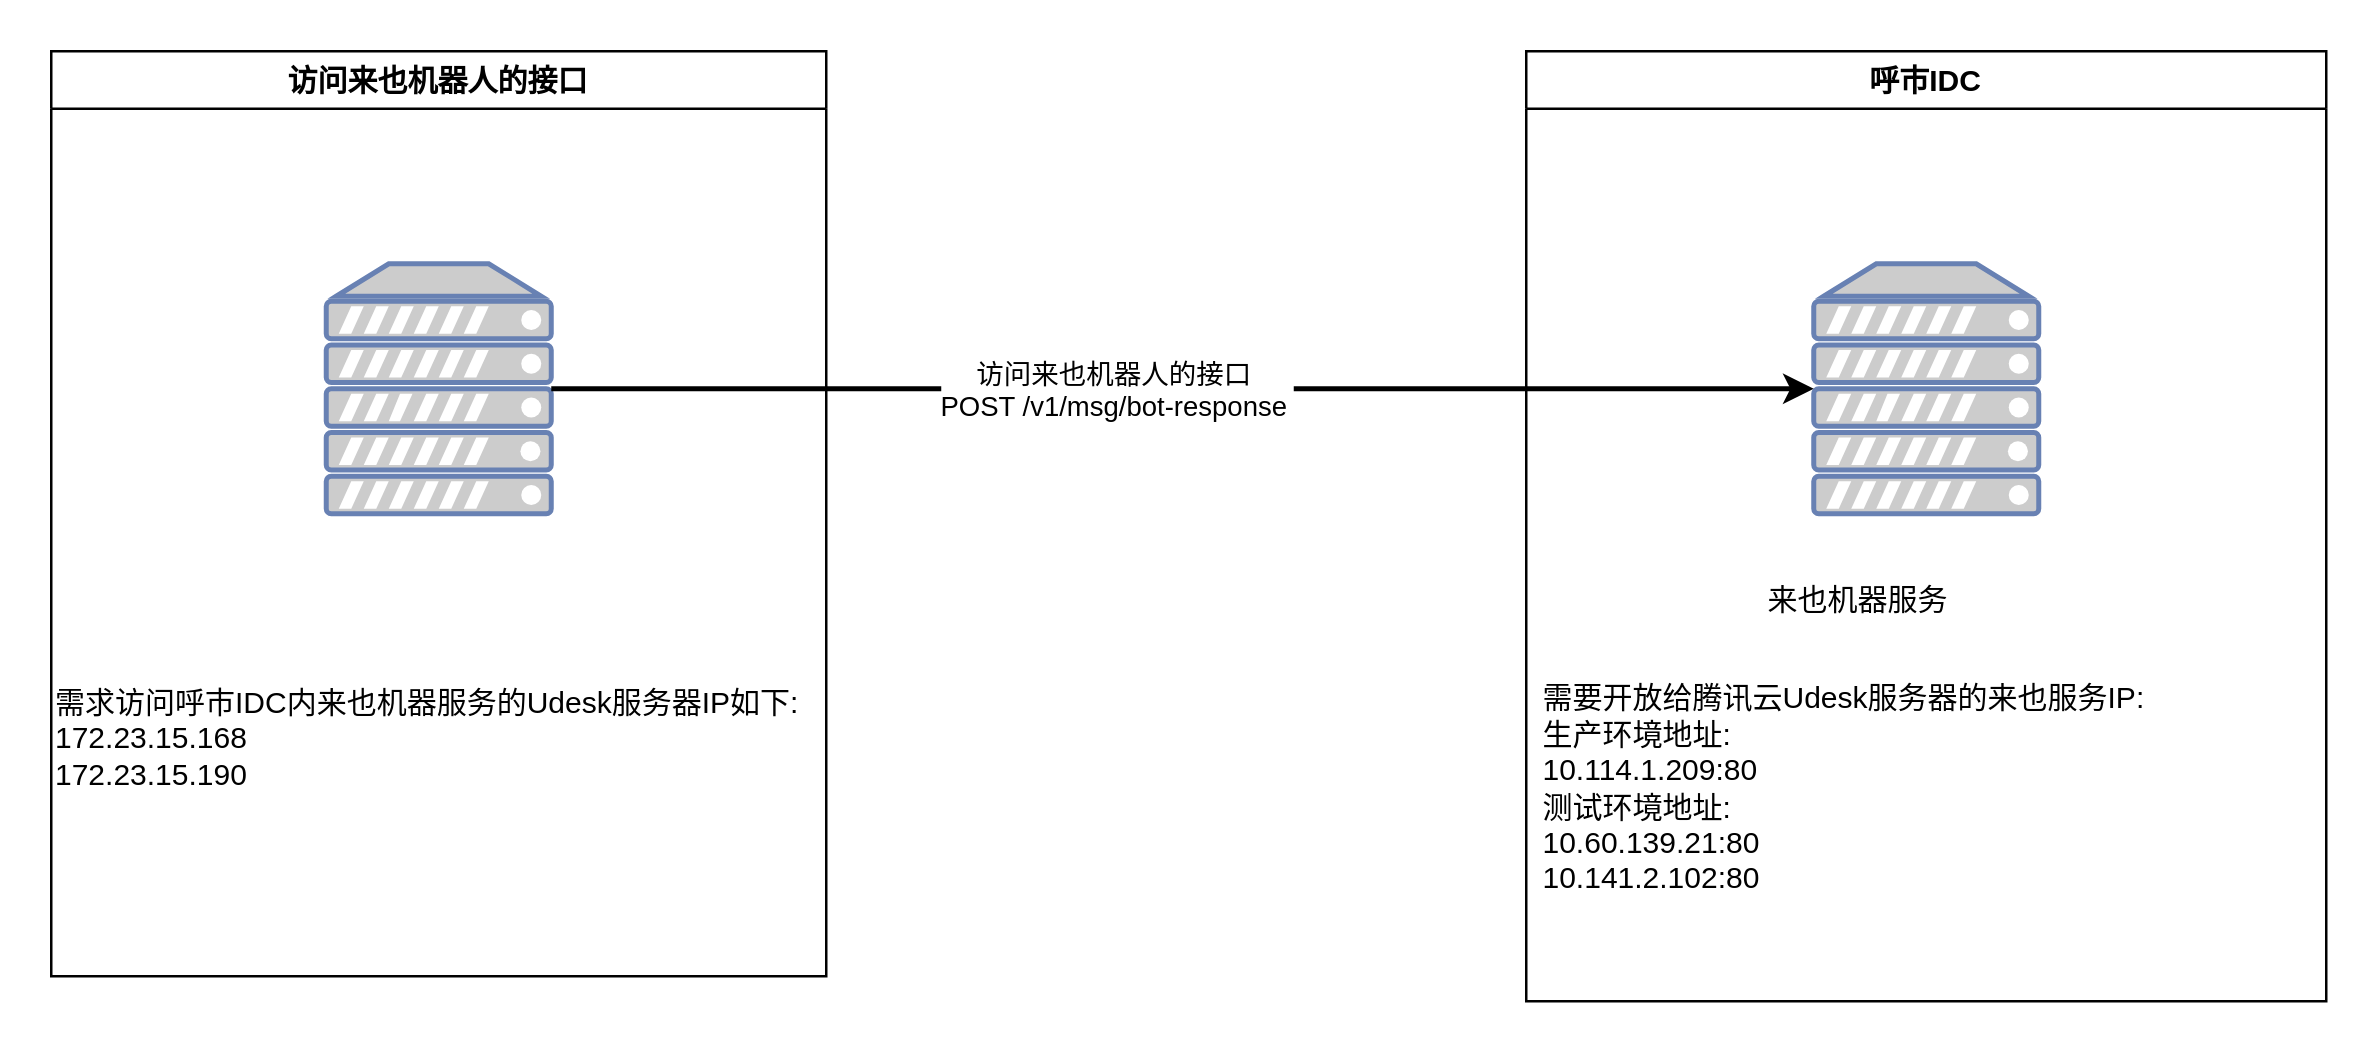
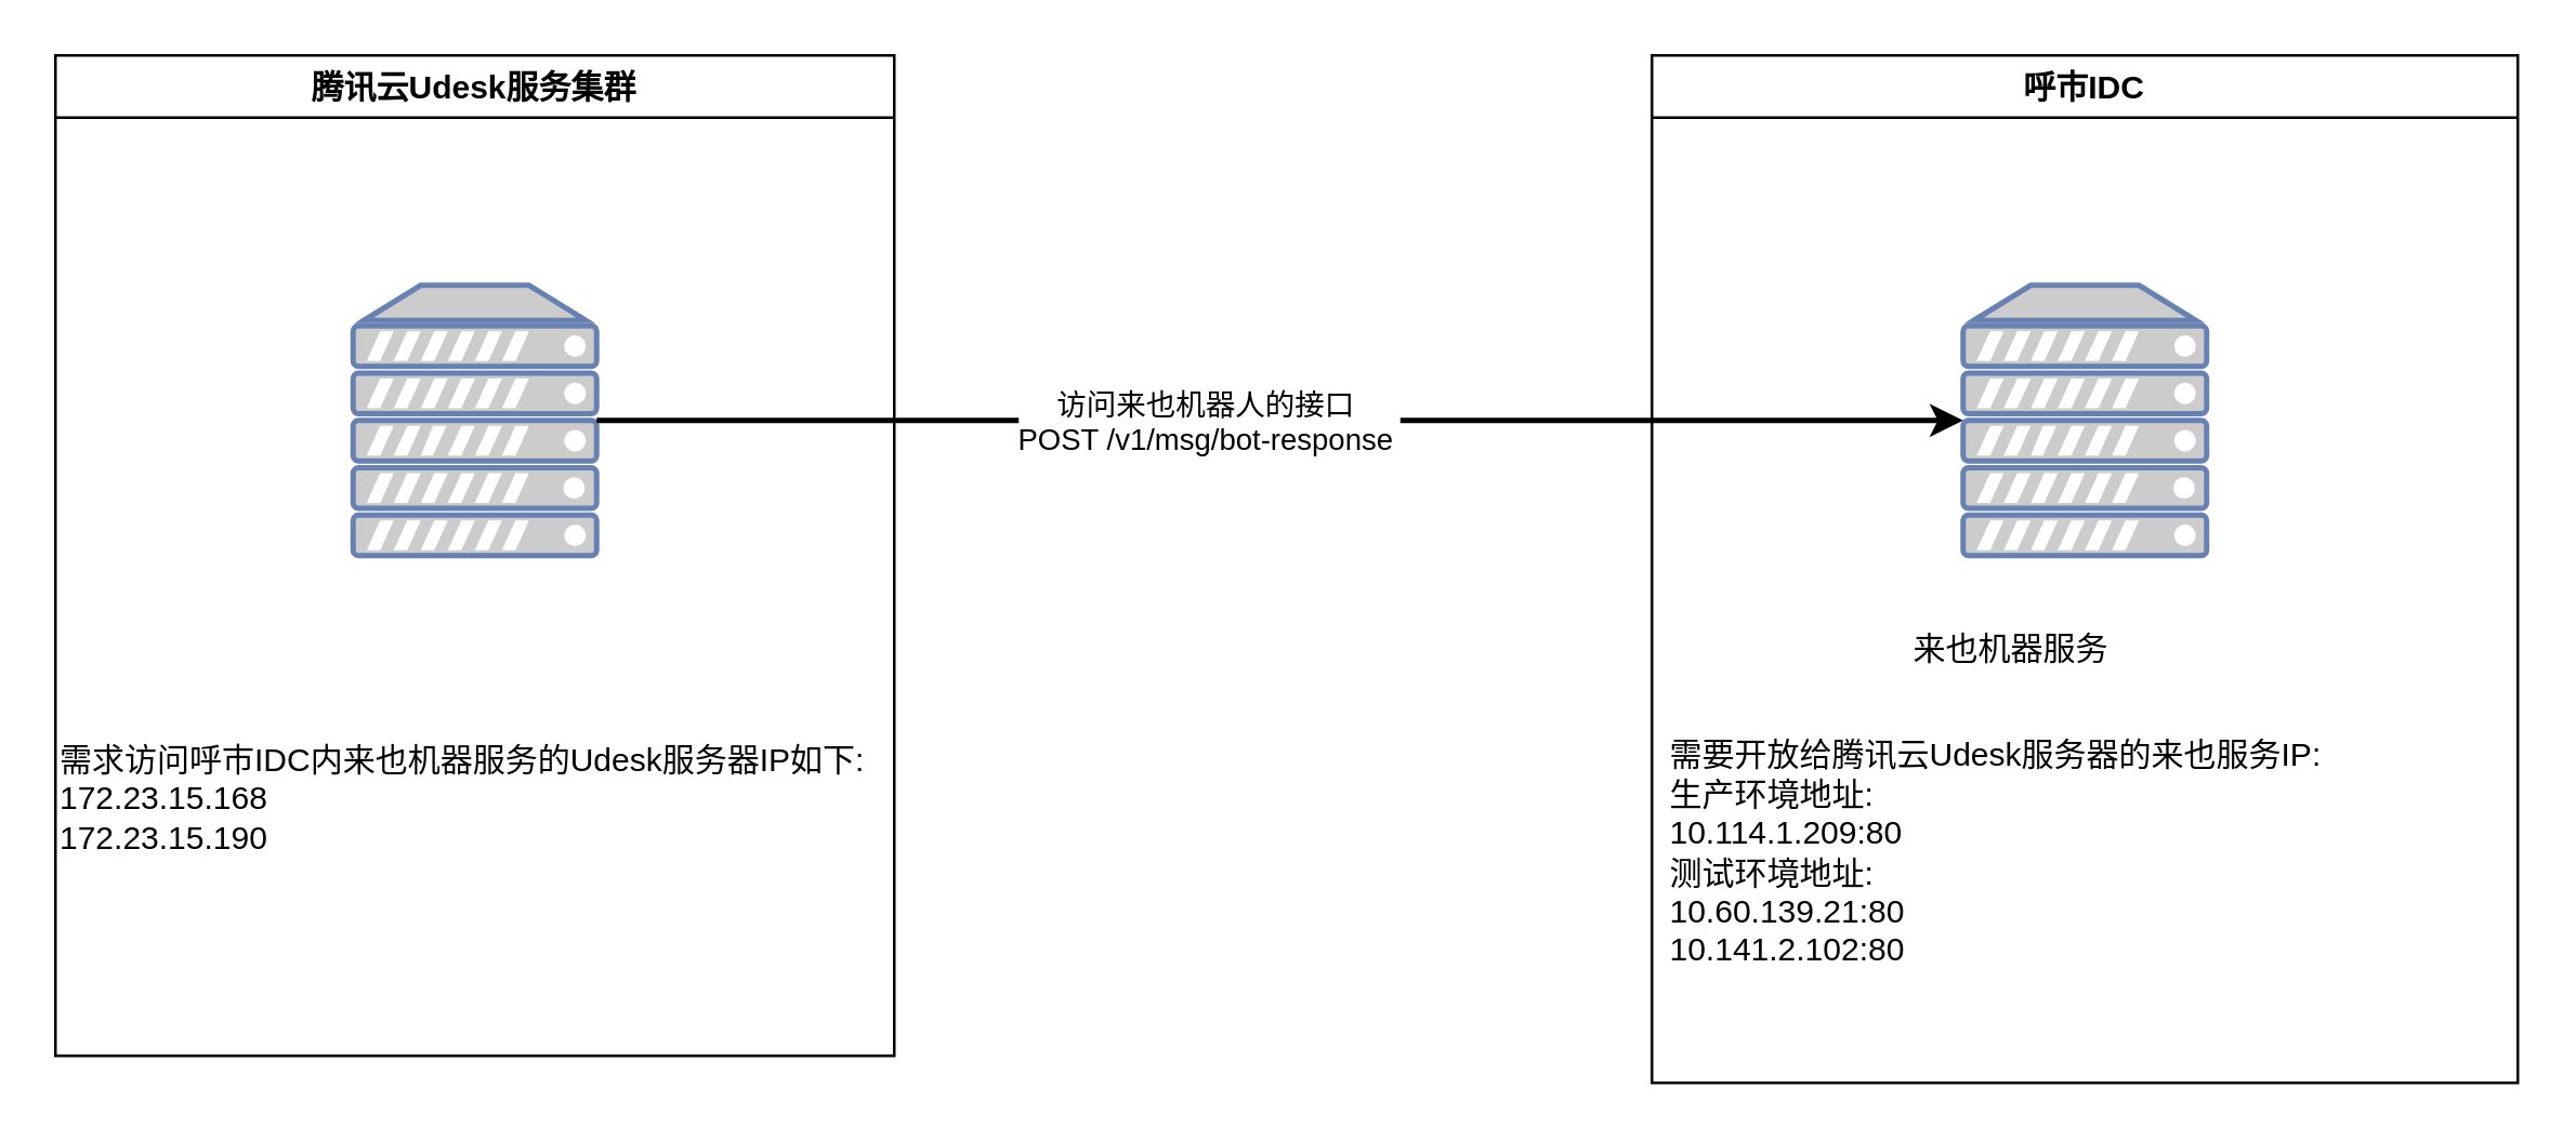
  <mxCell id="0" />
  <mxCell id="1" parent="0" />
- <mxCell id="2" value="访问来也机器人的接口" style="swimlane;" vertex="1" parent="1"><mxGeometry x="20" y="20" width="310" height="370" as="geometry" /></mxCell>
+ <mxCell id="2" value="腾讯云Udesk服务集群" style="swimlane;" vertex="1" parent="1"><mxGeometry x="20" y="20" width="310" height="370" as="geometry" /></mxCell>
  <mxCell id="3" value="" style="fontColor=#0066CC;verticalAlign=top;verticalLabelPosition=bottom;labelPosition=center;align=center;html=1;outlineConnect=0;fillColor=#CCCCCC;strokeColor=#6881B3;gradientColor=none;gradientDirection=north;strokeWidth=2;shape=mxgraph.networks.server;" vertex="1" parent="2"><mxGeometry x="110" y="85" width="90" height="100" as="geometry" /></mxCell>
  <mxCell id="4" value="需求访问呼市IDC内来也机器服务的Udesk服务器IP如下:&lt;br&gt;&lt;div&gt;172.23.15.168&lt;/div&gt;&lt;div&gt;172.23.15.190&lt;/div&gt;" style="text;html=1;strokeColor=none;fillColor=none;align=left;verticalAlign=middle;whiteSpace=wrap;rounded=0;" vertex="1" parent="2"><mxGeometry y="260" width="310" height="30" as="geometry" /></mxCell>
  <mxCell id="5" value="呼市IDC" style="swimlane;" vertex="1" parent="1"><mxGeometry x="610" y="20" width="320" height="380" as="geometry" /></mxCell>
  <mxCell id="6" value="" style="fontColor=#0066CC;verticalAlign=top;verticalLabelPosition=bottom;labelPosition=center;align=center;html=1;outlineConnect=0;fillColor=#CCCCCC;strokeColor=#6881B3;gradientColor=none;gradientDirection=north;strokeWidth=2;shape=mxgraph.networks.server;" vertex="1" parent="5"><mxGeometry x="115" y="85" width="90" height="100" as="geometry" /></mxCell>
  <mxCell id="7" value="来也机器服务" style="text;html=1;strokeColor=none;fillColor=none;align=center;verticalAlign=middle;whiteSpace=wrap;rounded=0;" vertex="1" parent="5"><mxGeometry x="93" y="205" width="80" height="30" as="geometry" /></mxCell>
  <mxCell id="8" value="需要开放给腾讯云Udesk服务器的来也服务IP:&lt;br&gt;&lt;div&gt;生产环境地址:&amp;nbsp;&lt;/div&gt;&lt;div&gt;10.114.1.209:80&lt;/div&gt;&lt;div&gt;测试环境地址:&lt;/div&gt;&lt;div&gt;10.60.139.21:80&lt;/div&gt;&lt;div&gt;10.141.2.102:80&lt;br&gt;&lt;/div&gt;" style="text;html=1;strokeColor=none;fillColor=none;align=left;verticalAlign=middle;whiteSpace=wrap;rounded=0;" vertex="1" parent="5"><mxGeometry x="5" y="250" width="310" height="90" as="geometry" /></mxCell>
  <mxCell id="9" style="edgeStyle=orthogonalEdgeStyle;rounded=0;orthogonalLoop=1;jettySize=auto;html=1;exitX=1;exitY=0.5;exitDx=0;exitDy=0;exitPerimeter=0;strokeWidth=2;" edge="1" parent="1" source="3" target="6"><mxGeometry relative="1" as="geometry" /></mxCell>
  <mxCell id="10" value="访问来也机器人的接口&#10;POST /v1/msg/bot-response" style="edgeLabel;align=center;verticalAlign=middle;resizable=0;points=[];" vertex="1" connectable="0" parent="9"><mxGeometry x="-0.194" y="-3" relative="1" as="geometry"><mxPoint x="21" y="-3" as="offset" /></mxGeometry></mxCell>
